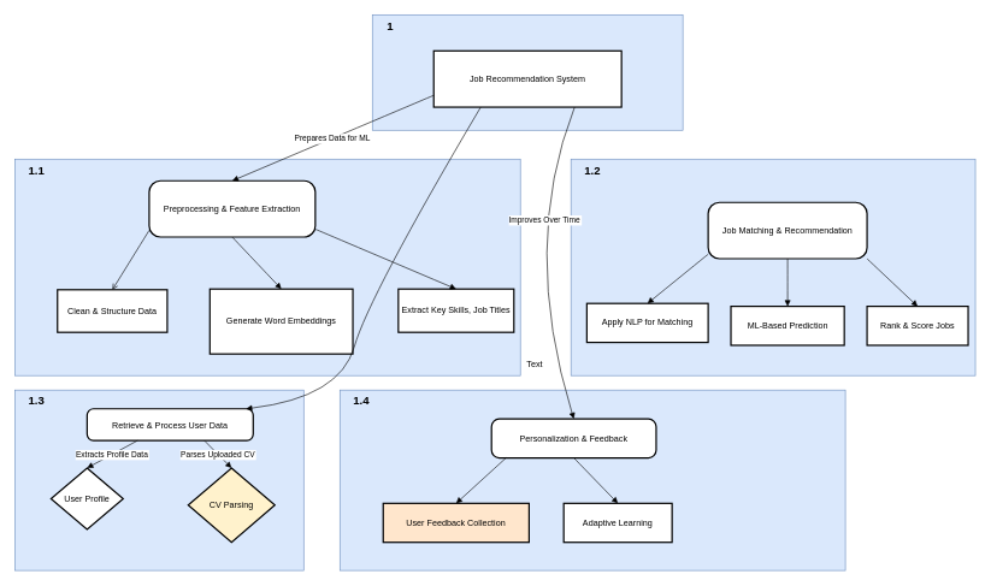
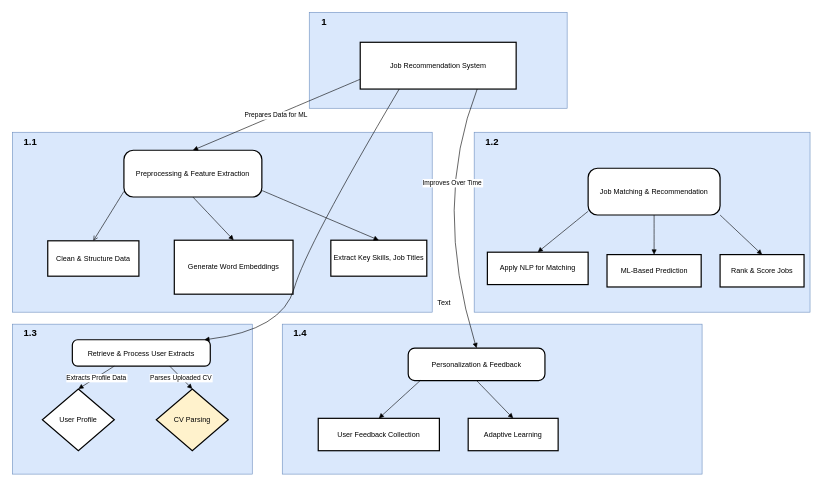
  <mxCell id="0" />
  <mxCell id="1" parent="0" />
  <mxCell id="2" value="" style="rounded=0;whiteSpace=wrap;html=1;fillColor=#dae8fc;strokeColor=#6c8ebf;" vertex="1" parent="1"><mxGeometry x="515" y="20" width="430" height="160" as="geometry" /></mxCell>
  <mxCell id="3" value="" style="rounded=0;whiteSpace=wrap;html=1;fillColor=#dae8fc;strokeColor=#6c8ebf;" vertex="1" parent="1"><mxGeometry x="790" y="220" width="560" height="300" as="geometry" /></mxCell>
  <mxCell id="4" value="" style="rounded=0;whiteSpace=wrap;html=1;fillColor=#dae8fc;strokeColor=#6c8ebf;" vertex="1" parent="1"><mxGeometry x="20" y="220" width="700" height="300" as="geometry" /></mxCell>
  <mxCell id="5" value="&lt;span style=&quot;color: rgba(0, 0, 0, 0); font-family: monospace; font-size: 0px; text-align: start; text-wrap-mode: nowrap;&quot;&gt;%3CmxGraphModel%3E%3Croot%3E%3CmxCell%20id%3D%220%22%2F%3E%3CmxCell%20id%3D%221%22%20parent%3D%220%22%2F%3E%3CmxCell%20id%3D%222%22%20value%3D%221.1%22%20style%3D%22text%3Bhtml%3D1%3Balign%3Dcenter%3BverticalAlign%3Dmiddle%3BwhiteSpace%3Dwrap%3Brounded%3D0%3BfontStyle%3D1%3BfontSize%3D16%3B%22%20vertex%3D%221%22%20parent%3D%221%22%3E%3CmxGeometry%20x%3D%221220%22%20y%3D%22520%22%20width%3D%2260%22%20height%3D%2230%22%20as%3D%22geometry%22%2F%3E%3C%2FmxCell%3E%3C%2Froot%3E%3C%2FmxGraphModel%3E&lt;/span&gt;" style="rounded=0;whiteSpace=wrap;html=1;fillColor=#dae8fc;strokeColor=#6c8ebf;" vertex="1" parent="1"><mxGeometry x="470" y="540" width="700" height="250" as="geometry" /></mxCell>
  <mxCell id="6" value="" style="rounded=0;whiteSpace=wrap;html=1;fillColor=#dae8fc;strokeColor=#6c8ebf;" vertex="1" parent="1"><mxGeometry x="20" y="540" width="400" height="250" as="geometry" /></mxCell>
  <mxCell id="7" value="Job Recommendation System" style="whiteSpace=wrap;strokeWidth=2;glass=0;" vertex="1" parent="1"><mxGeometry x="600" y="70" width="260" height="78" as="geometry" /></mxCell>
- <mxCell id="8" value="Retrieve &amp; Process User Data" style="rounded=1;arcSize=20;strokeWidth=2" vertex="1" parent="1"><mxGeometry x="120" y="566" width="230" height="44" as="geometry" /></mxCell>
- <mxCell id="9" value="User Profile" style="rhombus;strokeWidth=2;whiteSpace=wrap;" vertex="1" parent="1"><mxGeometry x="70" y="648" width="100" height="85" as="geometry" /></mxCell>
+ <mxCell id="8" value="Retrieve &amp; Process User Extracts" style="rounded=1;arcSize=20;strokeWidth=2" vertex="1" parent="1"><mxGeometry x="120" y="566" width="230" height="44" as="geometry" /></mxCell>
+ <mxCell id="9" value="User Profile" style="rhombus;strokeWidth=2;whiteSpace=wrap;" vertex="1" parent="1"><mxGeometry x="70" y="648" width="120" height="103" as="geometry" /></mxCell>
  <mxCell id="10" value="CV Parsing" style="rhombus;strokeWidth=2;whiteSpace=wrap;fillColor=#fff2cc;" vertex="1" parent="1"><mxGeometry x="260" y="648" width="120" height="103" as="geometry" /></mxCell>
  <mxCell id="11" value="Preprocessing &amp; Feature Extraction" style="rounded=1;arcSize=20;strokeWidth=2" vertex="1" parent="1"><mxGeometry x="206" y="250" width="230" height="78" as="geometry" /></mxCell>
  <mxCell id="12" value="Clean &amp; Structure Data" style="whiteSpace=wrap;strokeWidth=2;" vertex="1" parent="1"><mxGeometry x="79" y="401" width="152" height="59" as="geometry" /></mxCell>
  <mxCell id="13" value="Generate Word Embeddings" style="whiteSpace=wrap;strokeWidth=2;" vertex="1" parent="1"><mxGeometry x="290" y="400" width="198" height="90" as="geometry" /></mxCell>
  <mxCell id="14" value="Extract Key Skills, Job Titles" style="whiteSpace=wrap;strokeWidth=2;" vertex="1" parent="1"><mxGeometry x="551" y="400" width="160" height="60" as="geometry" /></mxCell>
  <mxCell id="15" value="Job Matching &amp; Recommendation" style="rounded=1;arcSize=20;strokeWidth=2" vertex="1" parent="1"><mxGeometry x="980" y="280" width="220" height="78" as="geometry" /></mxCell>
  <mxCell id="16" value="Apply NLP for Matching" style="whiteSpace=wrap;strokeWidth=2;" vertex="1" parent="1"><mxGeometry x="812" y="420" width="168" height="54" as="geometry" /></mxCell>
  <mxCell id="17" value="ML-Based Prediction" style="whiteSpace=wrap;strokeWidth=2;" vertex="1" parent="1"><mxGeometry x="1011.5" y="424" width="157" height="54" as="geometry" /></mxCell>
  <mxCell id="18" value="Rank &amp; Score Jobs" style="whiteSpace=wrap;strokeWidth=2;" vertex="1" parent="1"><mxGeometry x="1200" y="424" width="140" height="54" as="geometry" /></mxCell>
  <mxCell id="19" value="Personalization &amp; Feedback" style="rounded=1;arcSize=20;strokeWidth=2" vertex="1" parent="1"><mxGeometry x="680" y="580" width="228" height="54" as="geometry" /></mxCell>
- <mxCell id="20" value="User Feedback Collection" style="whiteSpace=wrap;strokeWidth=2;fillColor=#ffe6cc;" vertex="1" parent="1"><mxGeometry x="530" y="697" width="202" height="54" as="geometry" /></mxCell>
+ <mxCell id="20" value="User Feedback Collection" style="whiteSpace=wrap;strokeWidth=2;" vertex="1" parent="1"><mxGeometry x="530" y="697" width="202" height="54" as="geometry" /></mxCell>
  <mxCell id="21" value="Adaptive Learning" style="whiteSpace=wrap;strokeWidth=2;" vertex="1" parent="1"><mxGeometry x="780" y="697" width="150" height="54" as="geometry" /></mxCell>
  <mxCell id="22" value="Extracts Profile Data" style="curved=1;startArrow=none;endArrow=block;exitX=0.3;exitY=1.01;entryX=0.5;entryY=0;rounded=0;" edge="1" parent="1" source="8" target="9"><mxGeometry relative="1" as="geometry"><Array as="points" /></mxGeometry></mxCell>
  <mxCell id="23" value="Parses Uploaded CV" style="curved=1;startArrow=none;endArrow=block;exitX=0.71;exitY=1.01;entryX=0.5;entryY=0;rounded=0;" edge="1" parent="1" source="8" target="10"><mxGeometry relative="1" as="geometry"><Array as="points" /></mxGeometry></mxCell>
  <mxCell id="24" value="Prepares Data for ML" style="curved=1;startArrow=none;endArrow=block;exitX=0;exitY=0.79;entryX=0.5;entryY=0.01;rounded=0;" edge="1" parent="1" source="7" target="11"><mxGeometry relative="1" as="geometry"><Array as="points" /></mxGeometry></mxCell>
  <mxCell id="25" value="" style="curved=1;startArrow=none;endArrow=open;exitX=0;exitY=0.88;entryX=0.5;entryY=-0.01;rounded=0;" edge="1" parent="1" source="11" target="12"><mxGeometry relative="1" as="geometry"><Array as="points" /></mxGeometry></mxCell>
  <mxCell id="26" value="" style="curved=1;startArrow=none;endArrow=block;exitX=0.5;exitY=1.01;entryX=0.5;entryY=-0.01;rounded=0;" edge="1" parent="1" source="11" target="13"><mxGeometry relative="1" as="geometry"><Array as="points" /></mxGeometry></mxCell>
  <mxCell id="27" value="" style="curved=1;startArrow=none;endArrow=block;exitX=1;exitY=0.86;entryX=0.5;entryY=-0.01;rounded=0;" edge="1" parent="1" source="11" target="14"><mxGeometry relative="1" as="geometry"><Array as="points" /></mxGeometry></mxCell>
  <mxCell id="28" value="" style="curved=1;startArrow=none;endArrow=block;exitX=0;exitY=0.92;entryX=0.5;entryY=-0.01;rounded=0;" edge="1" parent="1" source="15" target="16"><mxGeometry relative="1" as="geometry"><Array as="points" /></mxGeometry></mxCell>
  <mxCell id="29" value="" style="curved=1;startArrow=none;endArrow=block;exitX=1;exitY=1;entryX=0.5;entryY=-0.01;rounded=0;exitDx=0;exitDy=0;" edge="1" parent="1" source="15" target="18"><mxGeometry relative="1" as="geometry"><Array as="points" /></mxGeometry></mxCell>
  <mxCell id="30" value="Improves Over Time" style="curved=1;startArrow=none;endArrow=block;exitX=0.75;exitY=1;entryX=0.5;entryY=0.01;rounded=0;exitDx=0;exitDy=0;" edge="1" parent="1" source="7" target="19"><mxGeometry x="-0.3" y="18" relative="1" as="geometry"><Array as="points"><mxPoint x="720" y="340" /></Array><mxPoint as="offset" /></mxGeometry></mxCell>
  <mxCell id="31" value="" style="curved=1;startArrow=none;endArrow=block;exitX=0.08;exitY=1.01;entryX=0.5;entryY=-0.01;rounded=0;" edge="1" parent="1" source="19" target="20"><mxGeometry relative="1" as="geometry"><Array as="points" /></mxGeometry></mxCell>
  <mxCell id="32" value="" style="curved=1;startArrow=none;endArrow=block;exitX=0.5;exitY=1.01;entryX=0.5;entryY=-0.01;rounded=0;" edge="1" parent="1" source="19" target="21"><mxGeometry relative="1" as="geometry"><Array as="points" /></mxGeometry></mxCell>
  <mxCell id="33" value="" style="curved=1;startArrow=none;endArrow=block;exitX=0.5;exitY=1.01;entryX=0.5;entryY=0;rounded=0;entryDx=0;entryDy=0;" edge="1" parent="1" source="15" target="17"><mxGeometry relative="1" as="geometry"><Array as="points" /><mxPoint x="1090" y="328" as="sourcePoint" /><mxPoint x="1090" y="370" as="targetPoint" /></mxGeometry></mxCell>
  <mxCell id="34" value="Text" style="text;html=1;align=center;verticalAlign=middle;whiteSpace=wrap;rounded=0;" vertex="1" parent="1"><mxGeometry x="710" y="490" width="60" height="30" as="geometry" /></mxCell>
  <mxCell id="35" value="1.1" style="text;html=1;align=center;verticalAlign=middle;whiteSpace=wrap;rounded=0;fontStyle=1;fontSize=16;" vertex="1" parent="1"><mxGeometry x="20" y="220" width="60" height="30" as="geometry" /></mxCell>
  <mxCell id="36" value="1" style="text;html=1;align=center;verticalAlign=middle;whiteSpace=wrap;rounded=0;fontStyle=1;fontSize=16;" vertex="1" parent="1"><mxGeometry x="510" y="20" width="60" height="30" as="geometry" /></mxCell>
  <mxCell id="37" value="1.2" style="text;html=1;align=center;verticalAlign=middle;whiteSpace=wrap;rounded=0;fontStyle=1;fontSize=16;" vertex="1" parent="1"><mxGeometry x="790" y="220" width="60" height="30" as="geometry" /></mxCell>
  <mxCell id="38" value="1.3" style="text;html=1;align=center;verticalAlign=middle;whiteSpace=wrap;rounded=0;fontStyle=1;fontSize=16;" vertex="1" parent="1"><mxGeometry x="20" y="540" width="60" height="30" as="geometry" /></mxCell>
  <mxCell id="39" value="" style="curved=1;startArrow=none;endArrow=block;exitX=0.25;exitY=1;rounded=0;exitDx=0;exitDy=0;" edge="1" parent="1" source="7"><mxGeometry x="-0.796" y="-7" relative="1" as="geometry"><Array as="points"><mxPoint x="510" y="410" /><mxPoint x="470" y="550" /></Array><mxPoint x="665" y="148" as="sourcePoint" /><mxPoint x="340" y="566" as="targetPoint" /><mxPoint y="-1" as="offset" /></mxGeometry></mxCell>
  <mxCell id="40" value="1.4" style="text;html=1;align=center;verticalAlign=middle;whiteSpace=wrap;rounded=0;fontStyle=1;fontSize=16;" vertex="1" parent="1"><mxGeometry x="470" y="540" width="60" height="30" as="geometry" /></mxCell>
